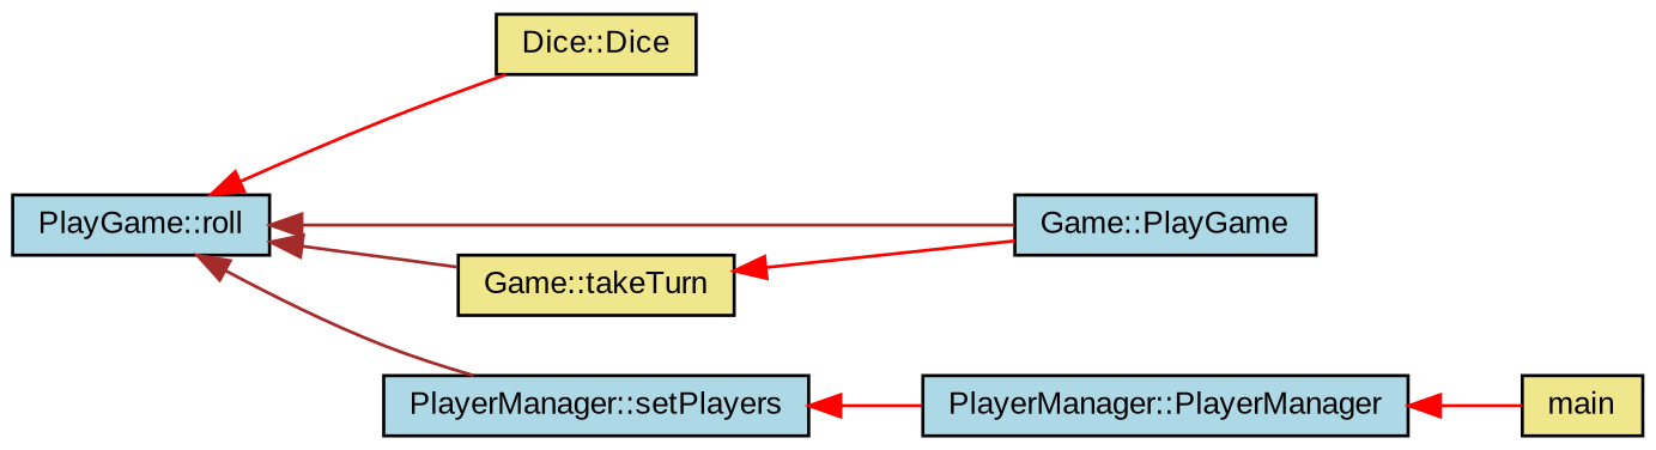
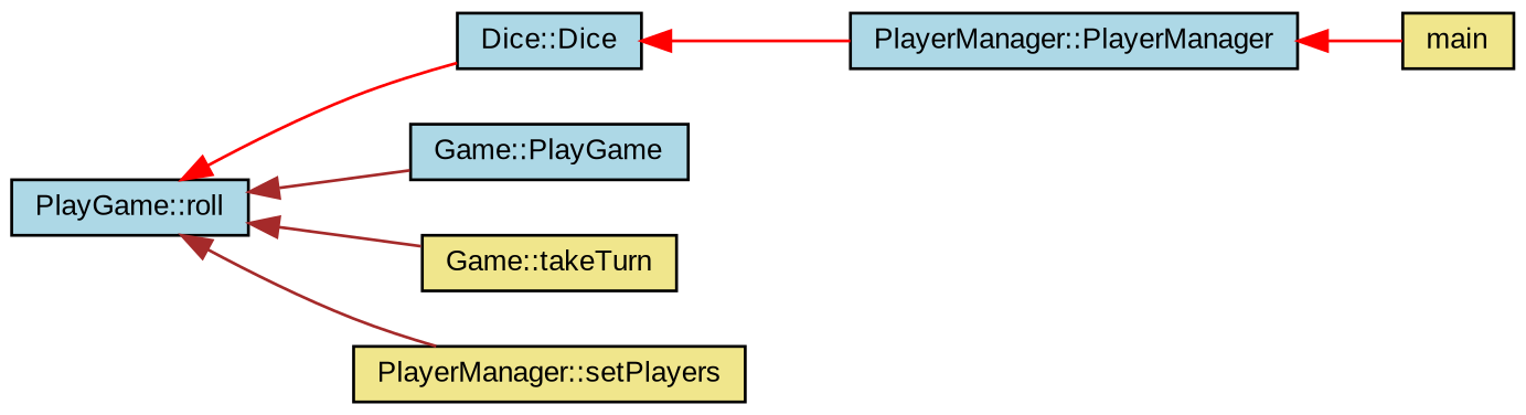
  digraph {
    fontname="Liberation Sans"
    rankdir=LR
    node [color=black fillcolor=lightblue fontname="Liberation Sans" fontsize=10 shape=record style=filled]
    edge [color=red dir=back fontname="Liberation Sans" fontsize=10 labelfontname=FreeSans labelfontsize=10 style=solid]
    n1 [fontcolor=black height=0.2 label="PlayGame::roll" width=0.4]
-   n2 [fillcolor=khaki height=0.2 label="Dice::Dice" width=0.4]
+   n2 [height=0.2 label="Dice::Dice" width=0.4]
    n3 [height=0.2 label="Game::PlayGame" width=0.4]
    n4 [fillcolor=khaki height=0.2 label="Game::takeTurn" width=0.4]
-   n5 [height=0.2 label="PlayerManager::setPlayers" width=0.4]
+   n5 [fillcolor=khaki height=0.2 label="PlayerManager::setPlayers" width=0.4]
    n6 [height=0.2 label="PlayerManager::PlayerManager" width=0.4]
    n7 [fillcolor=khaki height=0.2 label=main width=0.4]
    n1 -> n2
    n1 -> n3 [color=brown]
    n1 -> n4 [color=brown]
    n1 -> n5 [color=brown]
-   n4 -> n3
-   n5 -> n6
+   n2 -> n6
    n6 -> n7
  }
